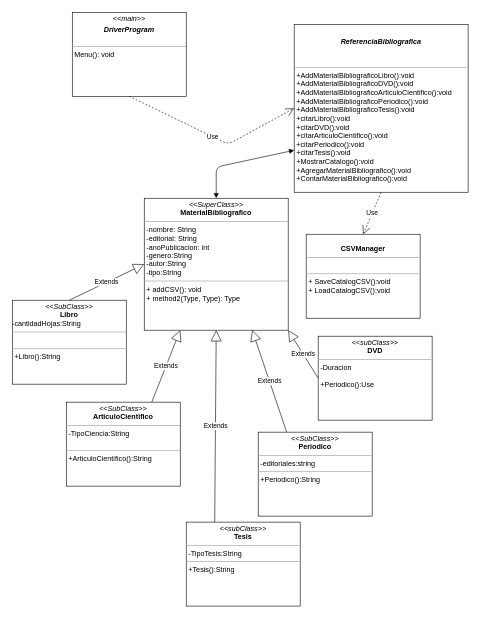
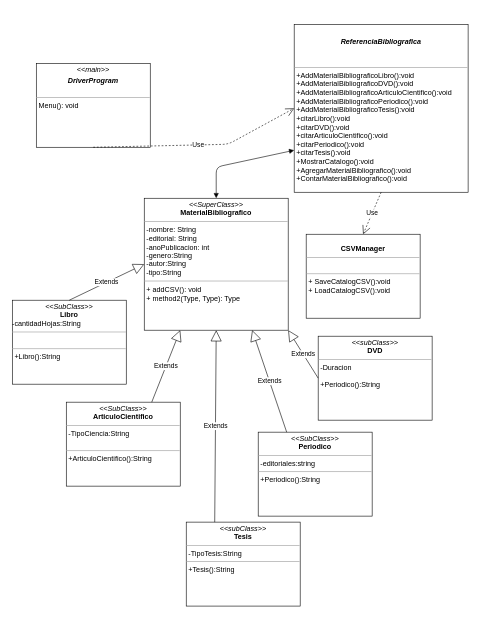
  <mxCell id="0" />
  <mxCell id="1" parent="0" />
- <mxCell id="2" value="&lt;p style=&quot;margin:0px;margin-top:4px;text-align:center;&quot;&gt;&lt;i&gt;&amp;lt;&amp;lt;main&amp;gt;&amp;gt;&lt;/i&gt;&lt;br&gt;&lt;/p&gt;&lt;p style=&quot;margin:0px;margin-top:4px;text-align:center;&quot;&gt;&lt;b&gt;&lt;i&gt;DriverProgram&lt;/i&gt;&lt;/b&gt;&lt;/p&gt;&lt;p style=&quot;margin:0px;margin-left:4px;&quot;&gt;&lt;br&gt;&lt;/p&gt;&lt;hr size=&quot;1&quot;&gt;&lt;p style=&quot;margin:0px;margin-left:4px;&quot;&gt;Menu(): void&lt;/p&gt;" style="verticalAlign=top;align=left;overflow=fill;fontSize=12;fontFamily=Helvetica;html=1;" parent="1" vertex="1"><mxGeometry x="120" y="20" width="190" height="140" as="geometry" /></mxCell>
+ <mxCell id="2" value="&lt;p style=&quot;margin:0px;margin-top:4px;text-align:center;&quot;&gt;&lt;i&gt;&amp;lt;&amp;lt;main&amp;gt;&amp;gt;&lt;/i&gt;&lt;br&gt;&lt;/p&gt;&lt;p style=&quot;margin:0px;margin-top:4px;text-align:center;&quot;&gt;&lt;b&gt;&lt;i&gt;DriverProgram&lt;/i&gt;&lt;/b&gt;&lt;/p&gt;&lt;p style=&quot;margin:0px;margin-left:4px;&quot;&gt;&lt;br&gt;&lt;/p&gt;&lt;hr size=&quot;1&quot;&gt;&lt;p style=&quot;margin:0px;margin-left:4px;&quot;&gt;Menu(): void&lt;/p&gt;" style="verticalAlign=top;align=left;overflow=fill;fontSize=12;fontFamily=Helvetica;html=1;" parent="1" vertex="1"><mxGeometry x="60" y="105" width="190" height="140" as="geometry" /></mxCell>
  <mxCell id="3" value="&lt;p style=&quot;margin:0px;margin-top:4px;text-align:center;&quot;&gt;&lt;i&gt;&amp;lt;&amp;lt;SuperClass&amp;gt;&amp;gt;&lt;/i&gt;&lt;br&gt;&lt;b&gt;MaterialBibliografico&lt;/b&gt;&lt;/p&gt;&lt;hr size=&quot;1&quot;&gt;&lt;p style=&quot;margin:0px;margin-left:4px;&quot;&gt;-nombre: String&lt;/p&gt;&lt;p style=&quot;margin:0px;margin-left:4px;&quot;&gt;-editorial: String&lt;/p&gt;&lt;p style=&quot;margin:0px;margin-left:4px;&quot;&gt;-anoPublicacion: int&lt;/p&gt;&lt;p style=&quot;margin:0px;margin-left:4px;&quot;&gt;-genero:String&lt;/p&gt;&lt;p style=&quot;margin:0px;margin-left:4px;&quot;&gt;-autor:String&lt;/p&gt;&lt;p style=&quot;margin:0px;margin-left:4px;&quot;&gt;-tipo:String&lt;/p&gt;&lt;hr size=&quot;1&quot;&gt;&lt;p style=&quot;margin:0px;margin-left:4px;&quot;&gt;+ addCSV(): void&lt;br&gt;+ method2(Type, Type): Type&lt;/p&gt;" style="verticalAlign=top;align=left;overflow=fill;fontSize=12;fontFamily=Helvetica;html=1;" parent="1" vertex="1"><mxGeometry x="240" y="330" width="240" height="220" as="geometry" /></mxCell>
  <mxCell id="4" value="&lt;p style=&quot;margin:0px;margin-top:4px;text-align:center;&quot;&gt;&lt;i&gt;&amp;lt;&amp;lt;SubClass&amp;gt;&amp;gt;&lt;/i&gt;&lt;br&gt;&lt;b&gt;Libro&lt;/b&gt;&lt;/p&gt;-cantidadHojas:String&lt;hr size=&quot;1&quot;&gt;&lt;p style=&quot;margin:0px;margin-left:4px;&quot;&gt;&lt;br&gt;&lt;/p&gt;&lt;hr size=&quot;1&quot;&gt;&lt;p style=&quot;margin:0px;margin-left:4px;&quot;&gt;+Libro():String&lt;/p&gt;" style="verticalAlign=top;align=left;overflow=fill;fontSize=12;fontFamily=Helvetica;html=1;" parent="1" vertex="1"><mxGeometry x="20" y="500" width="190" height="140" as="geometry" /></mxCell>
- <mxCell id="5" value="&lt;p style=&quot;margin:0px;margin-top:4px;text-align:center;&quot;&gt;&lt;i&gt;&amp;lt;&amp;lt;subClass&amp;gt;&amp;gt;&lt;/i&gt;&lt;br&gt;&lt;b&gt;DVD&lt;/b&gt;&lt;/p&gt;&lt;hr size=&quot;1&quot;&gt;&lt;p style=&quot;margin:0px;margin-left:4px;&quot;&gt;&lt;/p&gt;&lt;p style=&quot;margin:0px;margin-left:4px;&quot;&gt;-Duracion&lt;/p&gt;&lt;p style=&quot;margin:0px;margin-left:4px;&quot;&gt;&lt;br&gt;&lt;/p&gt;&lt;p style=&quot;margin:0px;margin-left:4px;&quot;&gt;+Periodico():Use&lt;/p&gt;" style="verticalAlign=top;align=left;overflow=fill;fontSize=12;fontFamily=Helvetica;html=1;" parent="1" vertex="1"><mxGeometry x="530" y="560" width="190" height="140" as="geometry" /></mxCell>
+ <mxCell id="5" value="&lt;p style=&quot;margin:0px;margin-top:4px;text-align:center;&quot;&gt;&lt;i&gt;&amp;lt;&amp;lt;subClass&amp;gt;&amp;gt;&lt;/i&gt;&lt;br&gt;&lt;b&gt;DVD&lt;/b&gt;&lt;/p&gt;&lt;hr size=&quot;1&quot;&gt;&lt;p style=&quot;margin:0px;margin-left:4px;&quot;&gt;&lt;/p&gt;&lt;p style=&quot;margin:0px;margin-left:4px;&quot;&gt;-Duracion&lt;/p&gt;&lt;p style=&quot;margin:0px;margin-left:4px;&quot;&gt;&lt;br&gt;&lt;/p&gt;&lt;p style=&quot;margin:0px;margin-left:4px;&quot;&gt;+Periodico():String&lt;/p&gt;" style="verticalAlign=top;align=left;overflow=fill;fontSize=12;fontFamily=Helvetica;html=1;" parent="1" vertex="1"><mxGeometry x="530" y="560" width="190" height="140" as="geometry" /></mxCell>
  <mxCell id="6" value="&lt;p style=&quot;margin:0px;margin-top:4px;text-align:center;&quot;&gt;&lt;i&gt;&amp;lt;&amp;lt;SubClass&amp;gt;&amp;gt;&lt;/i&gt;&lt;br&gt;&lt;b&gt;ArticuloCientifico&lt;/b&gt;&lt;/p&gt;&lt;hr size=&quot;1&quot;&gt;&lt;p style=&quot;margin:0px;margin-left:4px;&quot;&gt;-TipoCiencia:String&lt;/p&gt;&lt;p style=&quot;margin:0px;margin-left:4px;&quot;&gt;&lt;br&gt;&lt;/p&gt;&lt;hr size=&quot;1&quot;&gt;&lt;p style=&quot;margin:0px;margin-left:4px;&quot;&gt;+ArticuloCientifico():String&lt;/p&gt;" style="verticalAlign=top;align=left;overflow=fill;fontSize=12;fontFamily=Helvetica;html=1;" parent="1" vertex="1"><mxGeometry x="110" y="670" width="190" height="140" as="geometry" /></mxCell>
  <mxCell id="7" value="&lt;p style=&quot;margin:0px;margin-top:4px;text-align:center;&quot;&gt;&lt;i&gt;&amp;lt;&amp;lt;SubClass&amp;gt;&amp;gt;&lt;/i&gt;&lt;br&gt;&lt;b&gt;Periodico&lt;/b&gt;&lt;/p&gt;&lt;hr size=&quot;1&quot;&gt;&lt;p style=&quot;margin:0px;margin-left:4px;&quot;&gt;-editoriales:string&lt;/p&gt;&lt;hr size=&quot;1&quot;&gt;&lt;p style=&quot;margin:0px;margin-left:4px;&quot;&gt;+Periodico():String&lt;/p&gt;" style="verticalAlign=top;align=left;overflow=fill;fontSize=12;fontFamily=Helvetica;html=1;" parent="1" vertex="1"><mxGeometry x="430" y="720" width="190" height="140" as="geometry" /></mxCell>
  <mxCell id="8" value="&lt;p style=&quot;margin:0px;margin-top:4px;text-align:center;&quot;&gt;&lt;i&gt;&amp;lt;&amp;lt;subClass&amp;gt;&amp;gt;&lt;/i&gt;&lt;br&gt;&lt;b&gt;Tesis&lt;/b&gt;&lt;/p&gt;&lt;hr size=&quot;1&quot;&gt;&lt;p style=&quot;margin:0px;margin-left:4px;&quot;&gt;-TipoTesis:String&lt;/p&gt;&lt;hr size=&quot;1&quot;&gt;&lt;p style=&quot;margin:0px;margin-left:4px;&quot;&gt;+Tesis():String&lt;/p&gt;" style="verticalAlign=top;align=left;overflow=fill;fontSize=12;fontFamily=Helvetica;html=1;" parent="1" vertex="1"><mxGeometry x="310" y="870" width="190" height="140" as="geometry" /></mxCell>
  <mxCell id="9" value="&lt;p style=&quot;margin:0px;margin-top:4px;text-align:center;&quot;&gt;&lt;br&gt;&lt;b&gt;CSVManager&lt;/b&gt;&lt;/p&gt;&lt;hr size=&quot;1&quot;&gt;&lt;p style=&quot;margin:0px;margin-left:4px;&quot;&gt;&lt;br&gt;&lt;/p&gt;&lt;hr size=&quot;1&quot;&gt;&lt;p style=&quot;margin:0px;margin-left:4px;&quot;&gt;+ SaveCatalogCSV():void&lt;br&gt;+ LoadCatalogCSV():void&lt;/p&gt;" style="verticalAlign=top;align=left;overflow=fill;fontSize=12;fontFamily=Helvetica;html=1;" parent="1" vertex="1"><mxGeometry x="510" y="390" width="190" height="140" as="geometry" /></mxCell>
  <mxCell id="10" value="&lt;p style=&quot;margin:0px;margin-top:4px;text-align:center;&quot;&gt;&lt;br&gt;&lt;/p&gt;&lt;p style=&quot;margin:0px;margin-top:4px;text-align:center;&quot;&gt;&lt;b&gt;&lt;i&gt;ReferenciaBibliografica&lt;/i&gt;&lt;/b&gt;&lt;/p&gt;&lt;p style=&quot;margin:0px;margin-left:4px;&quot;&gt;&lt;br&gt;&lt;/p&gt;&lt;p style=&quot;margin:0px;margin-left:4px;&quot;&gt;&lt;br&gt;&lt;/p&gt;&lt;hr size=&quot;1&quot;&gt;&lt;p style=&quot;margin:0px;margin-left:4px;&quot;&gt;+AddMaterialBibliograficoLibro():void&lt;/p&gt;&lt;p style=&quot;margin:0px;margin-left:4px;&quot;&gt;+AddMaterialBibliograficoDVD():void&lt;/p&gt;&lt;p style=&quot;margin:0px;margin-left:4px;&quot;&gt;+AddMaterialBibliograficoArticuloCientifico():void&lt;/p&gt;&lt;p style=&quot;margin:0px;margin-left:4px;&quot;&gt;+AddMaterialBibliograficoPeriodico():void&lt;/p&gt;&lt;p style=&quot;margin:0px;margin-left:4px;&quot;&gt;+AddMaterialBibliograficoTesis():void&lt;br&gt;+citarLibro():void&lt;/p&gt;&lt;p style=&quot;margin:0px;margin-left:4px;&quot;&gt;+citarDVD():void&lt;/p&gt;&lt;p style=&quot;margin:0px;margin-left:4px;&quot;&gt;+citarArticuloCientifico():void&lt;/p&gt;&lt;p style=&quot;margin:0px;margin-left:4px;&quot;&gt;+citarPeriodico():void&lt;/p&gt;&lt;p style=&quot;margin:0px;margin-left:4px;&quot;&gt;+citarTesis():void&lt;/p&gt;&lt;p style=&quot;margin:0px;margin-left:4px;&quot;&gt;+MostrarCatalogo():void&lt;/p&gt;&lt;p style=&quot;margin:0px;margin-left:4px;&quot;&gt;+AgregarMaterialBibliografico():void&lt;/p&gt;&lt;p style=&quot;margin:0px;margin-left:4px;&quot;&gt;+ContarMaterialBibliografico():void&lt;/p&gt;&lt;p style=&quot;margin:0px;margin-left:4px;&quot;&gt;&lt;br&gt;&lt;/p&gt;&lt;p style=&quot;margin:0px;margin-left:4px;&quot;&gt;&lt;br&gt;&lt;/p&gt;" style="verticalAlign=top;align=left;overflow=fill;fontSize=12;fontFamily=Helvetica;html=1;" parent="1" vertex="1"><mxGeometry x="490" y="40" width="290" height="280" as="geometry" /></mxCell>
  <mxCell id="11" value="Use" style="endArrow=open;endSize=12;dashed=1;html=1;exitX=0.5;exitY=1;exitDx=0;exitDy=0;entryX=0;entryY=0.5;entryDx=0;entryDy=0;" parent="1" source="2" target="10" edge="1"><mxGeometry width="160" relative="1" as="geometry"><mxPoint x="370" y="230" as="sourcePoint" /><mxPoint x="530" y="230" as="targetPoint" /><Array as="points"><mxPoint x="380" y="240" /></Array></mxGeometry></mxCell>
  <mxCell id="12" value="Use" style="endArrow=open;endSize=12;dashed=1;html=1;exitX=0.5;exitY=1;exitDx=0;exitDy=0;entryX=0.5;entryY=0;entryDx=0;entryDy=0;" parent="1" source="10" target="9" edge="1"><mxGeometry width="160" relative="1" as="geometry"><mxPoint x="390" y="410" as="sourcePoint" /><mxPoint x="550" y="410" as="targetPoint" /></mxGeometry></mxCell>
  <mxCell id="13" value="" style="endArrow=block;startArrow=block;endFill=1;startFill=1;html=1;entryX=0;entryY=0.75;entryDx=0;entryDy=0;exitX=0.5;exitY=0;exitDx=0;exitDy=0;" parent="1" source="3" target="10" edge="1"><mxGeometry width="160" relative="1" as="geometry"><mxPoint x="180" y="480" as="sourcePoint" /><mxPoint x="340" y="480" as="targetPoint" /><Array as="points"><mxPoint x="360" y="278" /></Array></mxGeometry></mxCell>
  <mxCell id="14" value="Extends" style="endArrow=block;endSize=16;endFill=0;html=1;exitX=0.75;exitY=0;exitDx=0;exitDy=0;entryX=0.25;entryY=1;entryDx=0;entryDy=0;" parent="1" source="6" target="3" edge="1"><mxGeometry width="160" relative="1" as="geometry"><mxPoint x="260" y="640" as="sourcePoint" /><mxPoint x="420" y="640" as="targetPoint" /></mxGeometry></mxCell>
  <mxCell id="15" value="Extends" style="endArrow=block;endSize=16;endFill=0;html=1;exitX=0.25;exitY=0;exitDx=0;exitDy=0;entryX=0.5;entryY=1;entryDx=0;entryDy=0;" parent="1" source="8" target="3" edge="1"><mxGeometry width="160" relative="1" as="geometry"><mxPoint x="400" y="640" as="sourcePoint" /><mxPoint x="560" y="640" as="targetPoint" /></mxGeometry></mxCell>
  <mxCell id="16" value="Extends" style="endArrow=block;endSize=16;endFill=0;html=1;exitX=0.25;exitY=0;exitDx=0;exitDy=0;entryX=0.75;entryY=1;entryDx=0;entryDy=0;" parent="1" source="7" target="3" edge="1"><mxGeometry width="160" relative="1" as="geometry"><mxPoint x="410" y="680" as="sourcePoint" /><mxPoint x="570" y="680" as="targetPoint" /></mxGeometry></mxCell>
  <mxCell id="17" value="Extends" style="endArrow=block;endSize=16;endFill=0;html=1;exitX=0.5;exitY=0;exitDx=0;exitDy=0;entryX=0;entryY=0.5;entryDx=0;entryDy=0;" parent="1" source="4" target="3" edge="1"><mxGeometry width="160" relative="1" as="geometry"><mxPoint x="100" y="450" as="sourcePoint" /><mxPoint x="260" y="450" as="targetPoint" /></mxGeometry></mxCell>
  <mxCell id="18" value="Extends" style="endArrow=block;endSize=16;endFill=0;html=1;entryX=1;entryY=1;entryDx=0;entryDy=0;exitX=0;exitY=0.5;exitDx=0;exitDy=0;" parent="1" source="5" target="3" edge="1"><mxGeometry width="160" relative="1" as="geometry"><mxPoint x="500" y="620" as="sourcePoint" /><mxPoint x="660" y="620" as="targetPoint" /></mxGeometry></mxCell>
